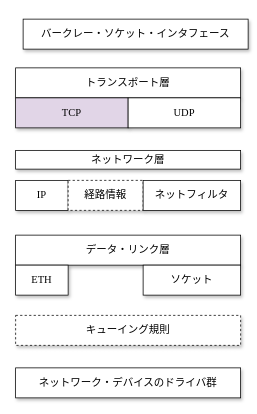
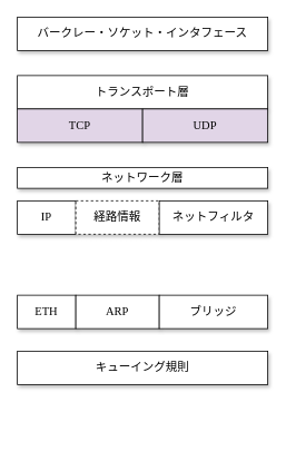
  <mxCell id="0" />
  <mxCell id="1" parent="0" />
- <mxCell id="2" value="&lt;font style=&quot;font-size: 14px&quot; face=&quot;ヒラギノ角ゴ Pro W5&quot;&gt;バークレー・ソケット・インタフェース&lt;/font&gt;" style="rounded=0;whiteSpace=wrap;html=1;shadow=1;glass=0;" vertex="1" parent="1"><mxGeometry x="30" y="25" width="300" height="40" as="geometry" /></mxCell>
+ <mxCell id="2" value="&lt;font style=&quot;font-size: 14px&quot; face=&quot;ヒラギノ角ゴ Pro W5&quot;&gt;バークレー・ソケット・インタフェース&lt;/font&gt;" style="rounded=0;whiteSpace=wrap;html=1;shadow=1;glass=0;" vertex="1" parent="1"><mxGeometry x="20" y="20" width="300" height="40" as="geometry" /></mxCell>
  <mxCell id="3" value="&lt;font style=&quot;font-size: 14px&quot; face=&quot;ヒラギノ角ゴ Pro W5&quot;&gt;トランスポート層&lt;/font&gt;" style="rounded=0;whiteSpace=wrap;html=1;shadow=1;glass=0;" vertex="1" parent="1"><mxGeometry x="20" y="90" width="300" height="40" as="geometry" /></mxCell>
  <mxCell id="4" value="&lt;font face=&quot;ヒラギノ角ゴ Pro W5&quot;&gt;&lt;span style=&quot;font-size: 14px&quot;&gt;TCP&lt;/span&gt;&lt;/font&gt;" style="rounded=0;whiteSpace=wrap;html=1;shadow=1;glass=0;fillColor=#e1d5e7;" vertex="1" parent="1"><mxGeometry x="20" y="130" width="150" height="40" as="geometry" /></mxCell>
- <mxCell id="5" value="&lt;font face=&quot;ヒラギノ角ゴ Pro W5&quot;&gt;&lt;span style=&quot;font-size: 14px&quot;&gt;UDP&lt;br&gt;&lt;/span&gt;&lt;/font&gt;" style="rounded=0;whiteSpace=wrap;html=1;shadow=1;glass=0;" vertex="1" parent="1"><mxGeometry x="170" y="130" width="150" height="40" as="geometry" /></mxCell>
+ <mxCell id="5" value="&lt;font face=&quot;ヒラギノ角ゴ Pro W5&quot;&gt;&lt;span style=&quot;font-size: 14px&quot;&gt;UDP&lt;br&gt;&lt;/span&gt;&lt;/font&gt;" style="rounded=0;whiteSpace=wrap;html=1;shadow=1;glass=0;fillColor=#e1d5e7;" vertex="1" parent="1"><mxGeometry x="170" y="130" width="150" height="40" as="geometry" /></mxCell>
  <mxCell id="6" value="&lt;font style=&quot;font-size: 14px&quot; face=&quot;ヒラギノ角ゴ Pro W5&quot;&gt;ネットワーク層&lt;/font&gt;" style="rounded=0;whiteSpace=wrap;html=1;shadow=1;glass=0;" vertex="1" parent="1"><mxGeometry x="20" y="200" width="300" height="25" as="geometry" /></mxCell>
  <mxCell id="7" value="&lt;font face=&quot;ヒラギノ角ゴ Pro W5&quot;&gt;&lt;span style=&quot;font-size: 14px&quot;&gt;IP&lt;/span&gt;&lt;/font&gt;" style="rounded=0;whiteSpace=wrap;html=1;shadow=1;glass=0;" vertex="1" parent="1"><mxGeometry x="20" y="240" width="70" height="40" as="geometry" /></mxCell>
  <mxCell id="8" value="&lt;font face=&quot;ヒラギノ角ゴ Pro W5&quot;&gt;&lt;span style=&quot;font-size: 14px&quot;&gt;経路情報&lt;/span&gt;&lt;/font&gt;" style="rounded=0;whiteSpace=wrap;html=1;shadow=1;glass=0;dashed=1;" vertex="1" parent="1"><mxGeometry x="90" y="240" width="100" height="40" as="geometry" /></mxCell>
  <mxCell id="9" value="&lt;font face=&quot;ヒラギノ角ゴ Pro W5&quot;&gt;&lt;span style=&quot;font-size: 14px&quot;&gt;ネットフィルタ&lt;br&gt;&lt;/span&gt;&lt;/font&gt;" style="rounded=0;whiteSpace=wrap;html=1;shadow=1;glass=0;" vertex="1" parent="1"><mxGeometry x="190" y="240" width="130" height="40" as="geometry" /></mxCell>
- <mxCell id="10" value="&lt;font style=&quot;font-size: 14px&quot; face=&quot;ヒラギノ角ゴ Pro W5&quot;&gt;データ・リンク層&lt;/font&gt;" style="rounded=0;whiteSpace=wrap;html=1;shadow=1;glass=0;" vertex="1" parent="1"><mxGeometry x="20" y="313" width="300" height="40" as="geometry" /></mxCell>
  <mxCell id="11" value="&lt;font face=&quot;ヒラギノ角ゴ Pro W5&quot;&gt;&lt;span style=&quot;font-size: 14px&quot;&gt;ETH&lt;/span&gt;&lt;/font&gt;" style="rounded=0;whiteSpace=wrap;html=1;shadow=1;glass=0;" vertex="1" parent="1"><mxGeometry x="20" y="353" width="70" height="40" as="geometry" /></mxCell>
- <mxCell id="13" value="&lt;font face=&quot;ヒラギノ角ゴ Pro W5&quot;&gt;&lt;span style=&quot;font-size: 14px&quot;&gt;ソケット&lt;br&gt;&lt;/span&gt;&lt;/font&gt;" style="rounded=0;whiteSpace=wrap;html=1;shadow=1;glass=0;" vertex="1" parent="1"><mxGeometry x="190" y="353" width="130" height="40" as="geometry" /></mxCell>
- <mxCell id="14" value="&lt;font face=&quot;ヒラギノ角ゴ Pro W5&quot;&gt;&lt;span style=&quot;font-size: 14px&quot;&gt;キューイング規則&lt;/span&gt;&lt;/font&gt;" style="rounded=0;whiteSpace=wrap;html=1;shadow=1;glass=0;dashed=1;" vertex="1" parent="1"><mxGeometry x="20" y="420" width="300" height="40" as="geometry" /></mxCell>
- <mxCell id="15" value="&lt;font face=&quot;ヒラギノ角ゴ Pro W5&quot;&gt;&lt;span style=&quot;font-size: 14px&quot;&gt;ネットワーク・デバイスのドライバ群&lt;/span&gt;&lt;/font&gt;" style="rounded=0;whiteSpace=wrap;html=1;shadow=1;glass=0;" vertex="1" parent="1"><mxGeometry x="20" y="490" width="300" height="40" as="geometry" /></mxCell>
+ <mxCell id="12" value="&lt;font face=&quot;ヒラギノ角ゴ Pro W5&quot;&gt;&lt;span style=&quot;font-size: 14px&quot;&gt;ARP&lt;/span&gt;&lt;/font&gt;" style="rounded=0;whiteSpace=wrap;html=1;shadow=1;glass=0;" vertex="1" parent="1"><mxGeometry x="90" y="353" width="100" height="40" as="geometry" /></mxCell>
+ <mxCell id="13" value="&lt;font face=&quot;ヒラギノ角ゴ Pro W5&quot;&gt;&lt;span style=&quot;font-size: 14px&quot;&gt;ブリッジ&lt;br&gt;&lt;/span&gt;&lt;/font&gt;" style="rounded=0;whiteSpace=wrap;html=1;shadow=1;glass=0;" vertex="1" parent="1"><mxGeometry x="190" y="353" width="130" height="40" as="geometry" /></mxCell>
+ <mxCell id="14" value="&lt;font face=&quot;ヒラギノ角ゴ Pro W5&quot;&gt;&lt;span style=&quot;font-size: 14px&quot;&gt;キューイング規則&lt;/span&gt;&lt;/font&gt;" style="rounded=0;whiteSpace=wrap;html=1;shadow=1;glass=0;" vertex="1" parent="1"><mxGeometry x="20" y="420" width="300" height="40" as="geometry" /></mxCell>
